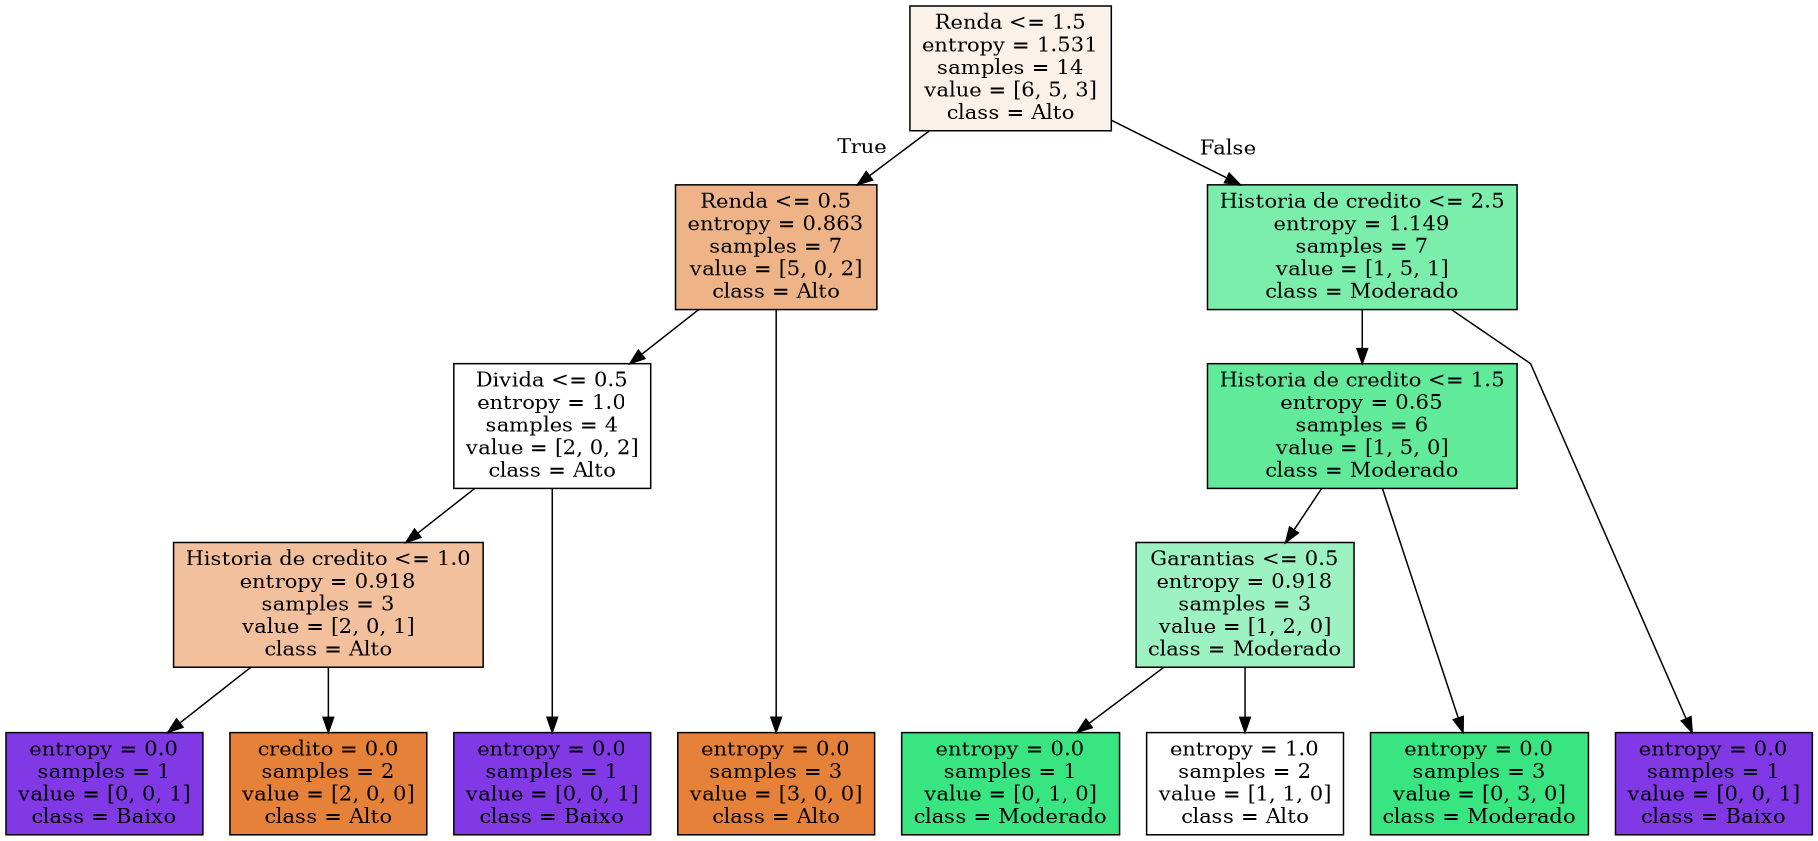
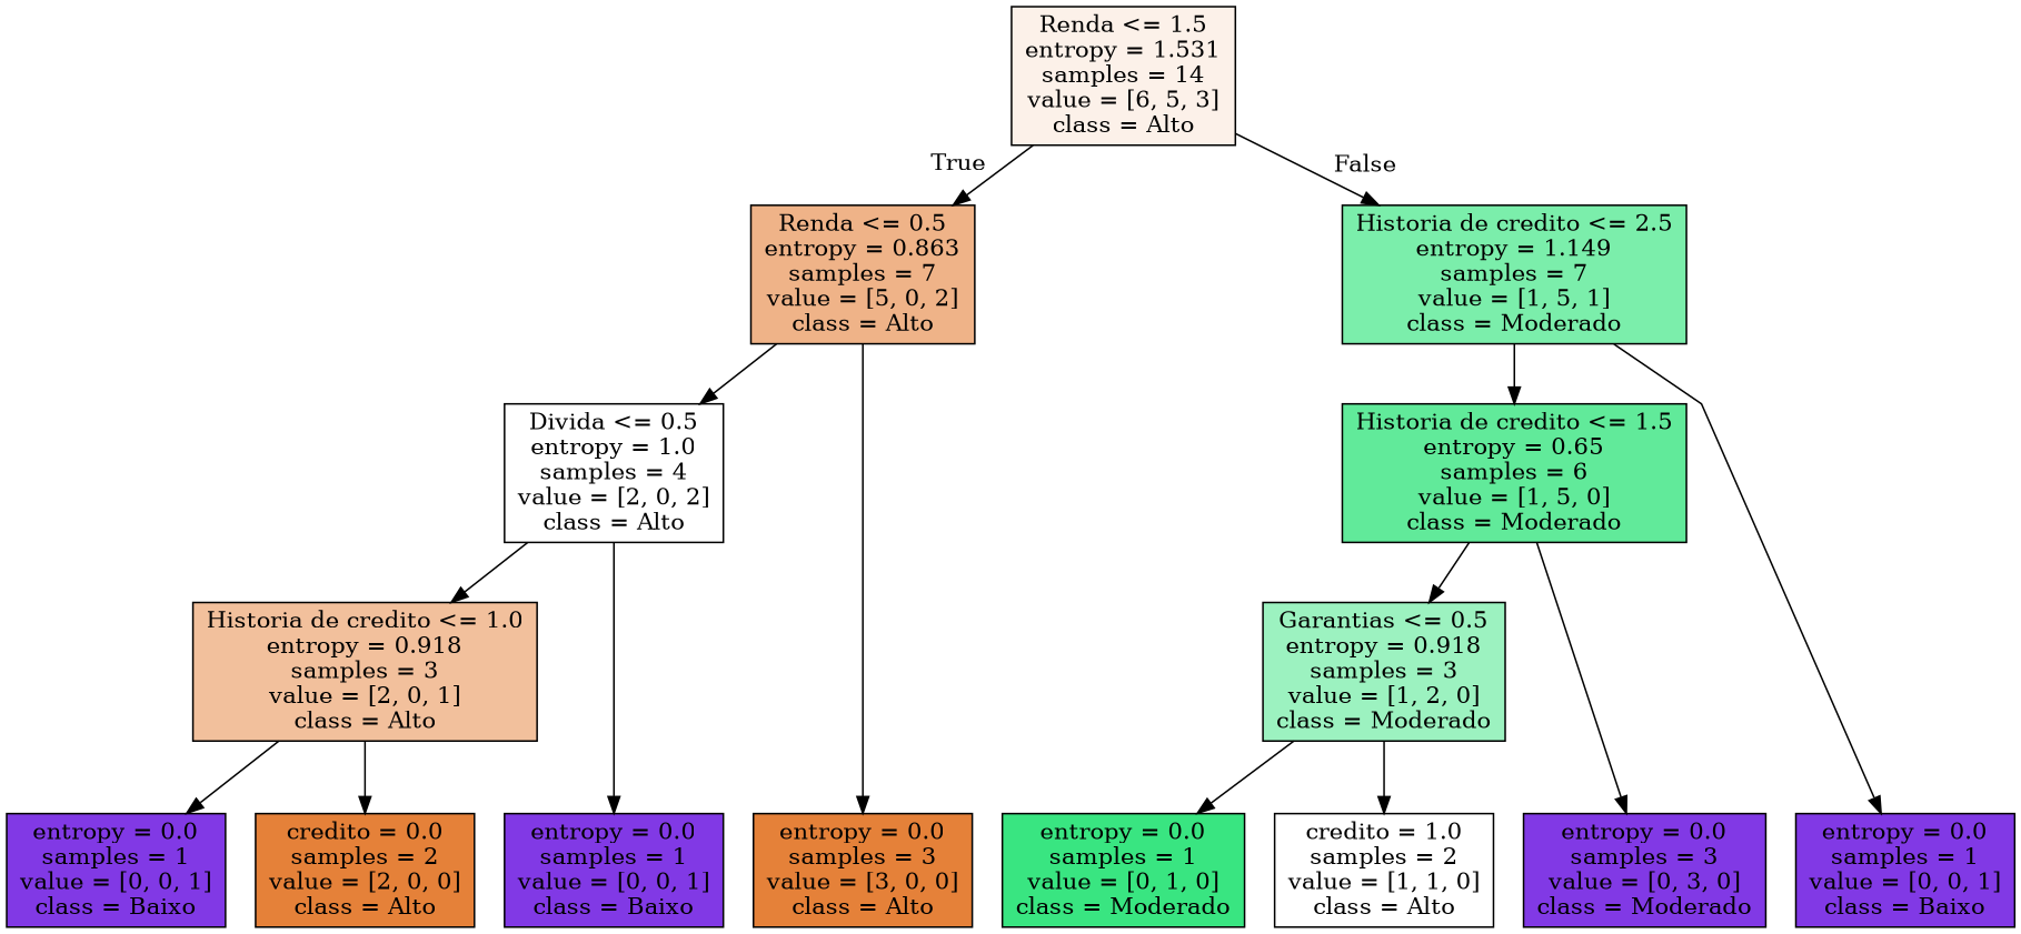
  digraph {
    ranksep=equally
    splines=polyline
    node [color=black fillcolor="#8139e5" shape=box style=filled]
    n1 [fillcolor="#fcf1e9" label="Renda <= 1.5\nentropy = 1.531\nsamples = 14\nvalue = [6, 5, 3]\nclass = Alto"]
    n2 [fillcolor="#efb388" label="Renda <= 0.5\nentropy = 0.863\nsamples = 7\nvalue = [5, 0, 2]\nclass = Alto"]
    n3 [fillcolor="#7beeab" label="Historia de credito <= 2.5\nentropy = 1.149\nsamples = 7\nvalue = [1, 5, 1]\nclass = Moderado"]
    n4 [fillcolor="#ffffff" label="Divida <= 0.5\nentropy = 1.0\nsamples = 4\nvalue = [2, 0, 2]\nclass = Alto"]
    n5 [fillcolor="#61ea9a" label="Historia de credito <= 1.5\nentropy = 0.65\nsamples = 6\nvalue = [1, 5, 0]\nclass = Moderado"]
    n6 [fillcolor="#f2c09c" label="Historia de credito <= 1.0\nentropy = 0.918\nsamples = 3\nvalue = [2, 0, 1]\nclass = Alto"]
    n7 [fillcolor="#9cf2c0" label="Garantias <= 0.5\nentropy = 0.918\nsamples = 3\nvalue = [1, 2, 0]\nclass = Moderado"]
    n8 [fillcolor="#e58139" label="entropy = 0.0\nsamples = 3\nvalue = [3, 0, 0]\nclass = Alto"]
    n9 [label="entropy = 0.0\nsamples = 1\nvalue = [0, 0, 1]\nclass = Baixo"]
    n10 [fillcolor="#e58139" label="credito = 0.0\nsamples = 2\nvalue = [2, 0, 0]\nclass = Alto"]
    n11 [label="entropy = 0.0\nsamples = 1\nvalue = [0, 0, 1]\nclass = Baixo"]
-   n12 [fillcolor="#39e581" label="entropy = 0.0\nsamples = 3\nvalue = [0, 3, 0]\nclass = Moderado"]
+   n12 [label="entropy = 0.0\nsamples = 3\nvalue = [0, 3, 0]\nclass = Moderado"]
    n13 [fillcolor="#39e581" label="entropy = 0.0\nsamples = 1\nvalue = [0, 1, 0]\nclass = Moderado"]
-   n14 [fillcolor="#ffffff" label="entropy = 1.0\nsamples = 2\nvalue = [1, 1, 0]\nclass = Alto"]
+   n14 [fillcolor="#ffffff" label="credito = 1.0\nsamples = 2\nvalue = [1, 1, 0]\nclass = Alto"]
    n15 [label="entropy = 0.0\nsamples = 1\nvalue = [0, 0, 1]\nclass = Baixo"]
    subgraph sub_1 {
      rank=same
      n1
    }
    subgraph sub_2 {
      rank=same
      n2
      n3
    }
    subgraph sub_3 {
      rank=same
      n4
      n5
    }
    subgraph sub_4 {
      rank=same
      n6
      n7
    }
    subgraph sub_5 {
      rank=same
      n8
      n9
      n10
      n11
      n12
      n13
      n14
      n15
    }
    n1 -> n2 [headlabel=True labelangle=45 labeldistance=2.5]
    n1 -> n3 [headlabel=False labelangle=-45 labeldistance=2.5]
    n2 -> n4
    n2 -> n8
    n3 -> n5
    n3 -> n15
    n4 -> n6
    n4 -> n11
    n5 -> n7
    n5 -> n12
    n6 -> n9
    n6 -> n10
    n7 -> n13
    n7 -> n14
  }
